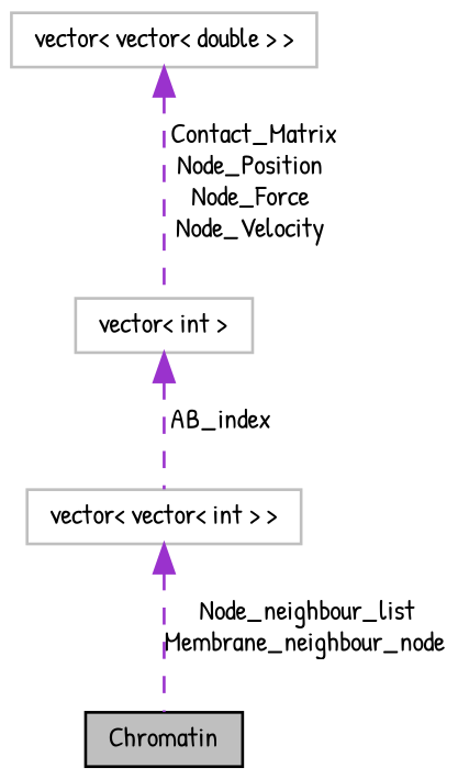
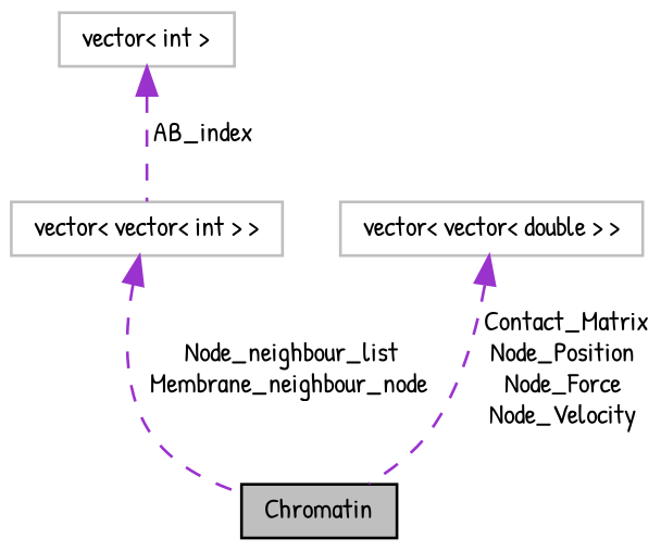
  digraph {
    fontname="Patrick Hand"
    node [color=grey75 fillcolor=white fontname="Patrick Hand" fontsize=10 shape=record style=filled]
    edge [color=darkorchid3 dir=back fontname="Patrick Hand" fontsize=10 labelfontname=Helvetica labelfontsize=10 style=dashed]
    n1 [color=black fillcolor=grey75 fontcolor=black height=0.2 label=Chromatin width=0.4]
    n2 [height=0.2 label="vector\< vector\< int \> \>" width=0.4]
    n3 [height=0.2 label="vector\< vector\< double \> \>" width=0.4]
    n4 [height=0.2 label="vector\< int \>" width=0.4]
    n2 -> n1 [label=" Node_neighbour_list\nMembrane_neighbour_node"]
-   n3 -> n4 [label=" Contact_Matrix\nNode_Position\nNode_Force\nNode_Velocity"]
+   n3 -> n1 [label=" Contact_Matrix\nNode_Position\nNode_Force\nNode_Velocity"]
    n4 -> n2 [label=" AB_index"]
  }
